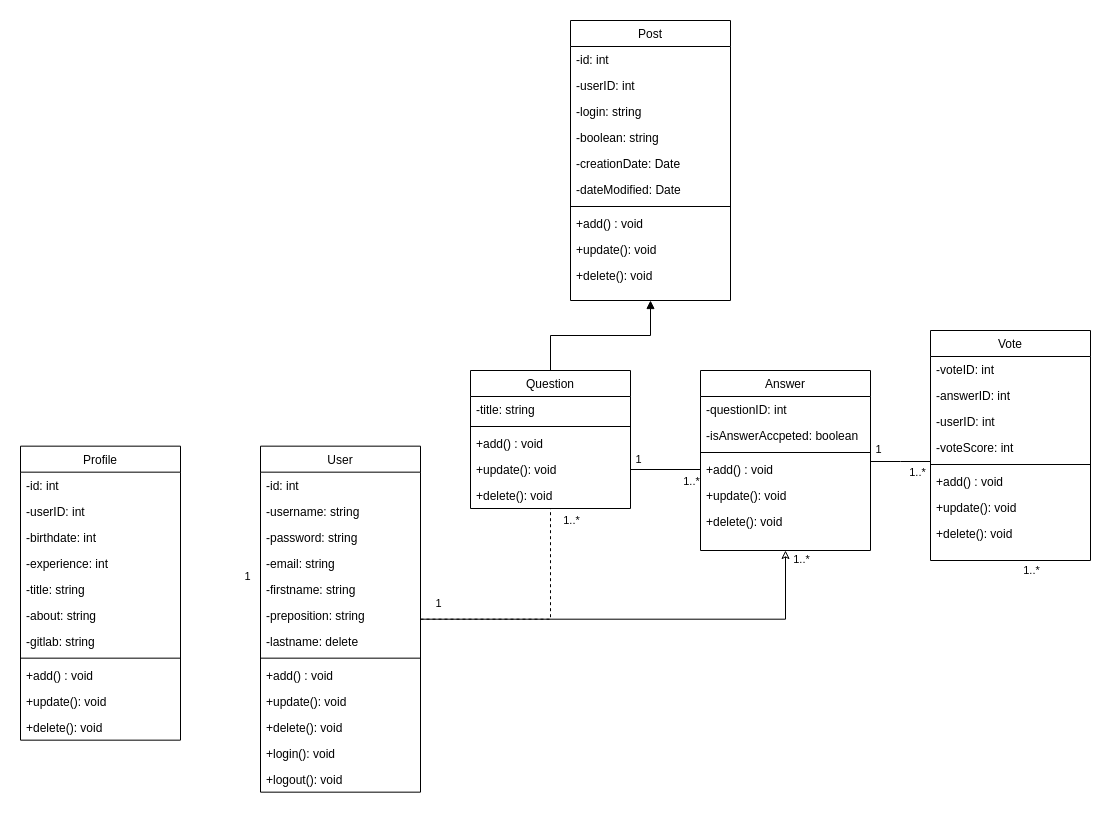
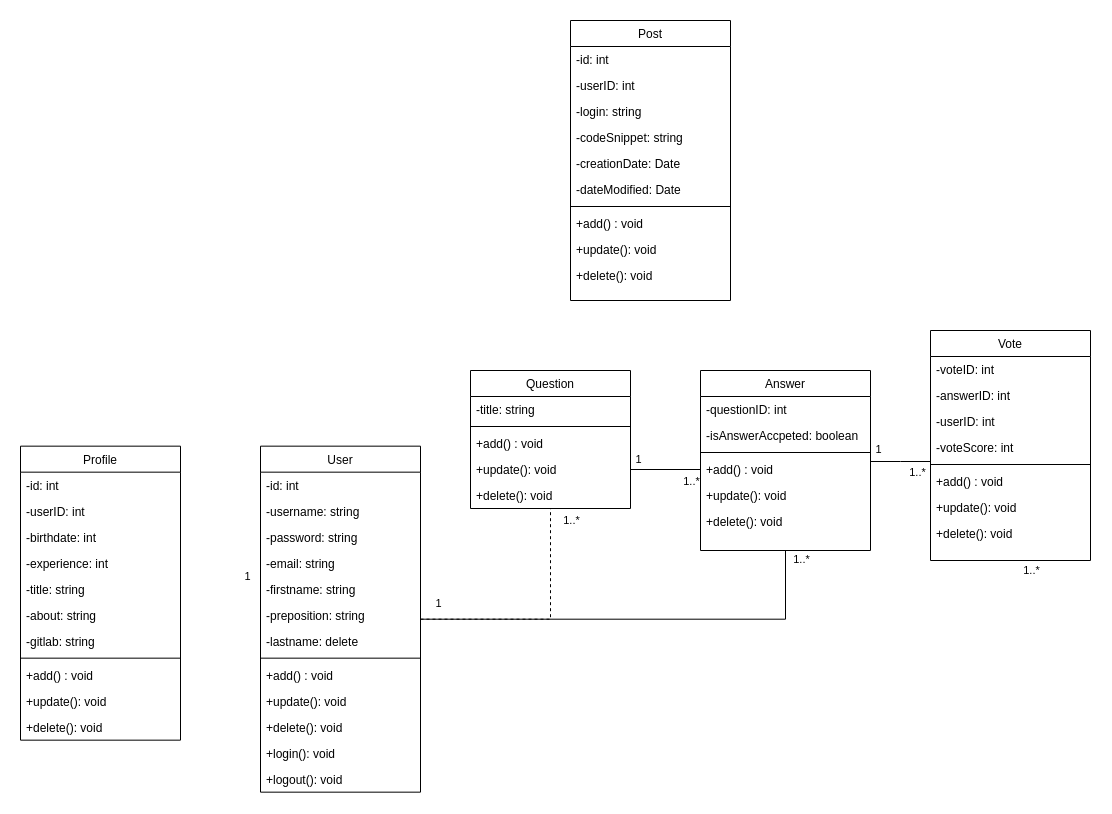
  <mxCell id="0" />
  <mxCell id="1" parent="0" />
  <mxCell id="2" style="edgeStyle=orthogonalEdgeStyle;rounded=0;orthogonalLoop=1;jettySize=auto;html=1;entryX=0.5;entryY=1;entryDx=0;entryDy=0;endArrow=none;endFill=0;dashed=1;" edge="1" parent="1" source="4" target="19"><mxGeometry relative="1" as="geometry"><mxPoint x="560" y="610" as="targetPoint" /></mxGeometry></mxCell>
- <mxCell id="3" style="edgeStyle=orthogonalEdgeStyle;rounded=0;orthogonalLoop=1;jettySize=auto;html=1;entryX=0.5;entryY=1;entryDx=0;entryDy=0;endArrow=classic;endFill=0;" edge="1" parent="1" source="4" target="26"><mxGeometry relative="1" as="geometry" /></mxCell>
+ <mxCell id="3" style="edgeStyle=orthogonalEdgeStyle;rounded=0;orthogonalLoop=1;jettySize=auto;html=1;entryX=0.5;entryY=1;entryDx=0;entryDy=0;endArrow=none;endFill=0;" edge="1" parent="1" source="4" target="26"><mxGeometry relative="1" as="geometry" /></mxCell>
  <mxCell id="4" value="User" style="swimlane;fontStyle=0;align=center;verticalAlign=top;childLayout=stackLayout;horizontal=1;startSize=26;horizontalStack=0;resizeParent=1;resizeLast=0;collapsible=1;marginBottom=0;rounded=0;shadow=0;strokeWidth=1;" vertex="1" parent="1"><mxGeometry x="260" y="445.67" width="160" height="346" as="geometry"><mxRectangle x="550" y="140" width="160" height="26" as="alternateBounds" /></mxGeometry></mxCell>
  <mxCell id="5" value="-id: int" style="text;align=left;verticalAlign=top;spacingLeft=4;spacingRight=4;overflow=hidden;rotatable=0;points=[[0,0.5],[1,0.5]];portConstraint=eastwest;" vertex="1" parent="4"><mxGeometry y="26" width="160" height="26" as="geometry" /></mxCell>
  <mxCell id="6" value="-username: string" style="text;align=left;verticalAlign=top;spacingLeft=4;spacingRight=4;overflow=hidden;rotatable=0;points=[[0,0.5],[1,0.5]];portConstraint=eastwest;rounded=0;shadow=0;html=0;" vertex="1" parent="4"><mxGeometry y="52" width="160" height="26" as="geometry" /></mxCell>
  <mxCell id="7" value="-password: string" style="text;align=left;verticalAlign=top;spacingLeft=4;spacingRight=4;overflow=hidden;rotatable=0;points=[[0,0.5],[1,0.5]];portConstraint=eastwest;rounded=0;shadow=0;html=0;" vertex="1" parent="4"><mxGeometry y="78" width="160" height="26" as="geometry" /></mxCell>
  <mxCell id="8" value="-email: string" style="text;align=left;verticalAlign=top;spacingLeft=4;spacingRight=4;overflow=hidden;rotatable=0;points=[[0,0.5],[1,0.5]];portConstraint=eastwest;rounded=0;shadow=0;html=0;" vertex="1" parent="4"><mxGeometry y="104" width="160" height="26" as="geometry" /></mxCell>
  <mxCell id="9" value="-firstname: string" style="text;align=left;verticalAlign=top;spacingLeft=4;spacingRight=4;overflow=hidden;rotatable=0;points=[[0,0.5],[1,0.5]];portConstraint=eastwest;rounded=0;shadow=0;html=0;" vertex="1" parent="4"><mxGeometry y="130" width="160" height="26" as="geometry" /></mxCell>
  <mxCell id="10" value="-preposition: string" style="text;align=left;verticalAlign=top;spacingLeft=4;spacingRight=4;overflow=hidden;rotatable=0;points=[[0,0.5],[1,0.5]];portConstraint=eastwest;rounded=0;shadow=0;html=0;" vertex="1" parent="4"><mxGeometry y="156" width="160" height="26" as="geometry" /></mxCell>
  <mxCell id="11" value="-lastname: delete" style="text;align=left;verticalAlign=top;spacingLeft=4;spacingRight=4;overflow=hidden;rotatable=0;points=[[0,0.5],[1,0.5]];portConstraint=eastwest;rounded=0;shadow=0;html=0;" vertex="1" parent="4"><mxGeometry y="182" width="160" height="26" as="geometry" /></mxCell>
  <mxCell id="12" value="" style="line;html=1;strokeWidth=1;align=left;verticalAlign=middle;spacingTop=-1;spacingLeft=3;spacingRight=3;rotatable=0;labelPosition=right;points=[];portConstraint=eastwest;" vertex="1" parent="4"><mxGeometry y="208" width="160" height="8" as="geometry" /></mxCell>
  <mxCell id="13" value="+add() : void" style="text;align=left;verticalAlign=top;spacingLeft=4;spacingRight=4;overflow=hidden;rotatable=0;points=[[0,0.5],[1,0.5]];portConstraint=eastwest;rounded=0;shadow=0;html=0;" vertex="1" parent="4"><mxGeometry y="216" width="160" height="26" as="geometry" /></mxCell>
  <mxCell id="14" value="+update(): void" style="text;align=left;verticalAlign=top;spacingLeft=4;spacingRight=4;overflow=hidden;rotatable=0;points=[[0,0.5],[1,0.5]];portConstraint=eastwest;rounded=0;shadow=0;html=0;" vertex="1" parent="4"><mxGeometry y="242" width="160" height="26" as="geometry" /></mxCell>
  <mxCell id="15" value="+delete(): void" style="text;align=left;verticalAlign=top;spacingLeft=4;spacingRight=4;overflow=hidden;rotatable=0;points=[[0,0.5],[1,0.5]];portConstraint=eastwest;rounded=0;shadow=0;html=0;" vertex="1" parent="4"><mxGeometry y="268" width="160" height="26" as="geometry" /></mxCell>
  <mxCell id="16" value="+login(): void" style="text;align=left;verticalAlign=top;spacingLeft=4;spacingRight=4;overflow=hidden;rotatable=0;points=[[0,0.5],[1,0.5]];portConstraint=eastwest;rounded=0;shadow=0;html=0;" vertex="1" parent="4"><mxGeometry y="294" width="160" height="26" as="geometry" /></mxCell>
  <mxCell id="17" value="+logout(): void" style="text;align=left;verticalAlign=top;spacingLeft=4;spacingRight=4;overflow=hidden;rotatable=0;points=[[0,0.5],[1,0.5]];portConstraint=eastwest;rounded=0;shadow=0;html=0;" vertex="1" parent="4"><mxGeometry y="320" width="160" height="26" as="geometry" /></mxCell>
  <mxCell id="18" style="edgeStyle=orthogonalEdgeStyle;rounded=0;orthogonalLoop=1;jettySize=auto;html=1;entryX=0;entryY=0.5;entryDx=0;entryDy=0;startArrow=none;startFill=0;endArrow=none;endFill=0;" edge="1" parent="1" source="23" target="30"><mxGeometry relative="1" as="geometry"><mxPoint x="700" y="285.34" as="targetPoint" /></mxGeometry></mxCell>
  <mxCell id="19" value="Question" style="swimlane;fontStyle=0;align=center;verticalAlign=top;childLayout=stackLayout;horizontal=1;startSize=26;horizontalStack=0;resizeParent=1;resizeLast=0;collapsible=1;marginBottom=0;rounded=0;shadow=0;strokeWidth=1;" vertex="1" parent="1"><mxGeometry x="470" y="370" width="160" height="138" as="geometry"><mxRectangle x="550" y="140" width="160" height="26" as="alternateBounds" /></mxGeometry></mxCell>
  <mxCell id="20" value="-title: string" style="text;align=left;verticalAlign=top;spacingLeft=4;spacingRight=4;overflow=hidden;rotatable=0;points=[[0,0.5],[1,0.5]];portConstraint=eastwest;rounded=0;shadow=0;html=0;" vertex="1" parent="19"><mxGeometry y="26" width="160" height="26" as="geometry" /></mxCell>
  <mxCell id="21" value="" style="line;html=1;strokeWidth=1;align=left;verticalAlign=middle;spacingTop=-1;spacingLeft=3;spacingRight=3;rotatable=0;labelPosition=right;points=[];portConstraint=eastwest;" vertex="1" parent="19"><mxGeometry y="52" width="160" height="8" as="geometry" /></mxCell>
  <mxCell id="22" value="+add() : void" style="text;align=left;verticalAlign=top;spacingLeft=4;spacingRight=4;overflow=hidden;rotatable=0;points=[[0,0.5],[1,0.5]];portConstraint=eastwest;rounded=0;shadow=0;html=0;" vertex="1" parent="19"><mxGeometry y="60" width="160" height="26" as="geometry" /></mxCell>
  <mxCell id="23" value="+update(): void" style="text;align=left;verticalAlign=top;spacingLeft=4;spacingRight=4;overflow=hidden;rotatable=0;points=[[0,0.5],[1,0.5]];portConstraint=eastwest;rounded=0;shadow=0;html=0;" vertex="1" parent="19"><mxGeometry y="86" width="160" height="26" as="geometry" /></mxCell>
  <mxCell id="24" value="+delete(): void" style="text;align=left;verticalAlign=top;spacingLeft=4;spacingRight=4;overflow=hidden;rotatable=0;points=[[0,0.5],[1,0.5]];portConstraint=eastwest;rounded=0;shadow=0;html=0;" vertex="1" parent="19"><mxGeometry y="112" width="160" height="26" as="geometry" /></mxCell>
  <mxCell id="25" style="edgeStyle=orthogonalEdgeStyle;rounded=0;orthogonalLoop=1;jettySize=auto;html=1;endArrow=none;endFill=0;startArrow=none;startFill=0;" edge="1" parent="1"><mxGeometry relative="1" as="geometry"><mxPoint x="870" y="461" as="sourcePoint" /><mxPoint x="930" y="461" as="targetPoint" /><Array as="points"><mxPoint x="900" y="461" /><mxPoint x="900" y="461" /></Array></mxGeometry></mxCell>
  <mxCell id="26" value="Answer" style="swimlane;fontStyle=0;align=center;verticalAlign=top;childLayout=stackLayout;horizontal=1;startSize=26;horizontalStack=0;resizeParent=1;resizeLast=0;collapsible=1;marginBottom=0;rounded=0;shadow=0;strokeWidth=1;" vertex="1" parent="1"><mxGeometry x="700" y="370" width="170" height="180" as="geometry"><mxRectangle x="550" y="140" width="160" height="26" as="alternateBounds" /></mxGeometry></mxCell>
  <mxCell id="27" value="-questionID: int" style="text;align=left;verticalAlign=top;spacingLeft=4;spacingRight=4;overflow=hidden;rotatable=0;points=[[0,0.5],[1,0.5]];portConstraint=eastwest;" vertex="1" parent="26"><mxGeometry y="26" width="170" height="26" as="geometry" /></mxCell>
  <mxCell id="28" value="-isAnswerAccpeted: boolean" style="text;align=left;verticalAlign=top;spacingLeft=4;spacingRight=4;overflow=hidden;rotatable=0;points=[[0,0.5],[1,0.5]];portConstraint=eastwest;rounded=0;shadow=0;html=0;" vertex="1" parent="26"><mxGeometry y="52" width="170" height="26" as="geometry" /></mxCell>
  <mxCell id="29" value="" style="line;html=1;strokeWidth=1;align=left;verticalAlign=middle;spacingTop=-1;spacingLeft=3;spacingRight=3;rotatable=0;labelPosition=right;points=[];portConstraint=eastwest;" vertex="1" parent="26"><mxGeometry y="78" width="170" height="8" as="geometry" /></mxCell>
  <mxCell id="30" value="+add() : void" style="text;align=left;verticalAlign=top;spacingLeft=4;spacingRight=4;overflow=hidden;rotatable=0;points=[[0,0.5],[1,0.5]];portConstraint=eastwest;rounded=0;shadow=0;html=0;" vertex="1" parent="26"><mxGeometry y="86" width="170" height="26" as="geometry" /></mxCell>
  <mxCell id="31" value="+update(): void" style="text;align=left;verticalAlign=top;spacingLeft=4;spacingRight=4;overflow=hidden;rotatable=0;points=[[0,0.5],[1,0.5]];portConstraint=eastwest;rounded=0;shadow=0;html=0;" vertex="1" parent="26"><mxGeometry y="112" width="170" height="26" as="geometry" /></mxCell>
  <mxCell id="32" value="+delete(): void" style="text;align=left;verticalAlign=top;spacingLeft=4;spacingRight=4;overflow=hidden;rotatable=0;points=[[0,0.5],[1,0.5]];portConstraint=eastwest;rounded=0;shadow=0;html=0;" vertex="1" parent="26"><mxGeometry y="138" width="170" height="26" as="geometry" /></mxCell>
  <mxCell id="33" value="Vote" style="swimlane;fontStyle=0;align=center;verticalAlign=top;childLayout=stackLayout;horizontal=1;startSize=26;horizontalStack=0;resizeParent=1;resizeLast=0;collapsible=1;marginBottom=0;rounded=0;shadow=0;strokeWidth=1;" vertex="1" parent="1"><mxGeometry x="930" y="330" width="160" height="230" as="geometry"><mxRectangle x="550" y="140" width="160" height="26" as="alternateBounds" /></mxGeometry></mxCell>
  <mxCell id="34" value="-voteID: int" style="text;align=left;verticalAlign=top;spacingLeft=4;spacingRight=4;overflow=hidden;rotatable=0;points=[[0,0.5],[1,0.5]];portConstraint=eastwest;rounded=0;shadow=0;html=0;" vertex="1" parent="33"><mxGeometry y="26" width="160" height="26" as="geometry" /></mxCell>
  <mxCell id="35" value="-answerID: int" style="text;align=left;verticalAlign=top;spacingLeft=4;spacingRight=4;overflow=hidden;rotatable=0;points=[[0,0.5],[1,0.5]];portConstraint=eastwest;rounded=0;shadow=0;html=0;" vertex="1" parent="33"><mxGeometry y="52" width="160" height="26" as="geometry" /></mxCell>
  <mxCell id="36" value="-userID: int" style="text;align=left;verticalAlign=top;spacingLeft=4;spacingRight=4;overflow=hidden;rotatable=0;points=[[0,0.5],[1,0.5]];portConstraint=eastwest;rounded=0;shadow=0;html=0;" vertex="1" parent="33"><mxGeometry y="78" width="160" height="26" as="geometry" /></mxCell>
  <mxCell id="37" value="-voteScore: int" style="text;align=left;verticalAlign=top;spacingLeft=4;spacingRight=4;overflow=hidden;rotatable=0;points=[[0,0.5],[1,0.5]];portConstraint=eastwest;rounded=0;shadow=0;html=0;" vertex="1" parent="33"><mxGeometry y="104" width="160" height="26" as="geometry" /></mxCell>
  <mxCell id="38" value="" style="line;html=1;strokeWidth=1;align=left;verticalAlign=middle;spacingTop=-1;spacingLeft=3;spacingRight=3;rotatable=0;labelPosition=right;points=[];portConstraint=eastwest;" vertex="1" parent="33"><mxGeometry y="130" width="160" height="8" as="geometry" /></mxCell>
  <mxCell id="39" value="+add() : void" style="text;align=left;verticalAlign=top;spacingLeft=4;spacingRight=4;overflow=hidden;rotatable=0;points=[[0,0.5],[1,0.5]];portConstraint=eastwest;rounded=0;shadow=0;html=0;" vertex="1" parent="33"><mxGeometry y="138" width="160" height="26" as="geometry" /></mxCell>
  <mxCell id="40" value="+update(): void" style="text;align=left;verticalAlign=top;spacingLeft=4;spacingRight=4;overflow=hidden;rotatable=0;points=[[0,0.5],[1,0.5]];portConstraint=eastwest;rounded=0;shadow=0;html=0;" vertex="1" parent="33"><mxGeometry y="164" width="160" height="26" as="geometry" /></mxCell>
  <mxCell id="41" value="+delete(): void" style="text;align=left;verticalAlign=top;spacingLeft=4;spacingRight=4;overflow=hidden;rotatable=0;points=[[0,0.5],[1,0.5]];portConstraint=eastwest;rounded=0;shadow=0;html=0;" vertex="1" parent="33"><mxGeometry y="190" width="160" height="26" as="geometry" /></mxCell>
  <mxCell id="42" value="Profile" style="swimlane;fontStyle=0;align=center;verticalAlign=top;childLayout=stackLayout;horizontal=1;startSize=26;horizontalStack=0;resizeParent=1;resizeLast=0;collapsible=1;marginBottom=0;rounded=0;shadow=0;strokeWidth=1;" vertex="1" parent="1"><mxGeometry x="20" y="445.67" width="160" height="294" as="geometry"><mxRectangle x="550" y="140" width="160" height="26" as="alternateBounds" /></mxGeometry></mxCell>
  <mxCell id="43" value="-id: int" style="text;align=left;verticalAlign=top;spacingLeft=4;spacingRight=4;overflow=hidden;rotatable=0;points=[[0,0.5],[1,0.5]];portConstraint=eastwest;" vertex="1" parent="42"><mxGeometry y="26" width="160" height="26" as="geometry" /></mxCell>
  <mxCell id="44" value="-userID: int" style="text;align=left;verticalAlign=top;spacingLeft=4;spacingRight=4;overflow=hidden;rotatable=0;points=[[0,0.5],[1,0.5]];portConstraint=eastwest;rounded=0;shadow=0;html=0;" vertex="1" parent="42"><mxGeometry y="52" width="160" height="26" as="geometry" /></mxCell>
  <mxCell id="45" value="-birthdate: int" style="text;align=left;verticalAlign=top;spacingLeft=4;spacingRight=4;overflow=hidden;rotatable=0;points=[[0,0.5],[1,0.5]];portConstraint=eastwest;rounded=0;shadow=0;html=0;" vertex="1" parent="42"><mxGeometry y="78" width="160" height="26" as="geometry" /></mxCell>
  <mxCell id="46" value="-experience: int" style="text;align=left;verticalAlign=top;spacingLeft=4;spacingRight=4;overflow=hidden;rotatable=0;points=[[0,0.5],[1,0.5]];portConstraint=eastwest;rounded=0;shadow=0;html=0;" vertex="1" parent="42"><mxGeometry y="104" width="160" height="26" as="geometry" /></mxCell>
  <mxCell id="47" value="-title: string" style="text;align=left;verticalAlign=top;spacingLeft=4;spacingRight=4;overflow=hidden;rotatable=0;points=[[0,0.5],[1,0.5]];portConstraint=eastwest;rounded=0;shadow=0;html=0;" vertex="1" parent="42"><mxGeometry y="130" width="160" height="26" as="geometry" /></mxCell>
  <mxCell id="48" value="-about: string" style="text;align=left;verticalAlign=top;spacingLeft=4;spacingRight=4;overflow=hidden;rotatable=0;points=[[0,0.5],[1,0.5]];portConstraint=eastwest;rounded=0;shadow=0;html=0;" vertex="1" parent="42"><mxGeometry y="156" width="160" height="26" as="geometry" /></mxCell>
  <mxCell id="49" value="-gitlab: string" style="text;align=left;verticalAlign=top;spacingLeft=4;spacingRight=4;overflow=hidden;rotatable=0;points=[[0,0.5],[1,0.5]];portConstraint=eastwest;rounded=0;shadow=0;html=0;" vertex="1" parent="42"><mxGeometry y="182" width="160" height="26" as="geometry" /></mxCell>
  <mxCell id="50" value="" style="line;html=1;strokeWidth=1;align=left;verticalAlign=middle;spacingTop=-1;spacingLeft=3;spacingRight=3;rotatable=0;labelPosition=right;points=[];portConstraint=eastwest;" vertex="1" parent="42"><mxGeometry y="208" width="160" height="8" as="geometry" /></mxCell>
  <mxCell id="51" value="+add() : void" style="text;align=left;verticalAlign=top;spacingLeft=4;spacingRight=4;overflow=hidden;rotatable=0;points=[[0,0.5],[1,0.5]];portConstraint=eastwest;rounded=0;shadow=0;html=0;" vertex="1" parent="42"><mxGeometry y="216" width="160" height="26" as="geometry" /></mxCell>
  <mxCell id="52" value="+update(): void" style="text;align=left;verticalAlign=top;spacingLeft=4;spacingRight=4;overflow=hidden;rotatable=0;points=[[0,0.5],[1,0.5]];portConstraint=eastwest;rounded=0;shadow=0;html=0;" vertex="1" parent="42"><mxGeometry y="242" width="160" height="26" as="geometry" /></mxCell>
  <mxCell id="53" value="+delete(): void" style="text;align=left;verticalAlign=top;spacingLeft=4;spacingRight=4;overflow=hidden;rotatable=0;points=[[0,0.5],[1,0.5]];portConstraint=eastwest;rounded=0;shadow=0;html=0;" vertex="1" parent="42"><mxGeometry y="268" width="160" height="26" as="geometry" /></mxCell>
  <mxCell id="54" value="1" style="edgeLabel;html=1;align=center;verticalAlign=middle;resizable=0;points=[];" vertex="1" connectable="0" parent="1"><mxGeometry x="209.996" y="558.66" as="geometry"><mxPoint x="37" y="17" as="offset" /></mxGeometry></mxCell>
  <mxCell id="55" value="1..*" style="edgeLabel;html=1;align=center;verticalAlign=middle;resizable=0;points=[];" vertex="1" connectable="0" parent="1"><mxGeometry x="570" y="519.999" as="geometry" /></mxCell>
  <mxCell id="56" value="1..*" style="edgeLabel;html=1;align=center;verticalAlign=middle;resizable=0;points=[];" vertex="1" connectable="0" parent="1"><mxGeometry x="800" y="558.659" as="geometry" /></mxCell>
  <mxCell id="57" value="1..*" style="edgeLabel;html=1;align=center;verticalAlign=middle;resizable=0;points=[];" vertex="1" connectable="0" parent="1"><mxGeometry x="1030" y="569.999" as="geometry" /></mxCell>
  <mxCell id="58" value="1" style="edgeLabel;html=1;align=center;verticalAlign=middle;resizable=0;points=[];" vertex="1" connectable="0" parent="1"><mxGeometry x="420.001" y="592.666" as="geometry"><mxPoint x="17" y="10" as="offset" /></mxGeometry></mxCell>
  <mxCell id="59" value="1" style="edgeLabel;html=1;align=center;verticalAlign=middle;resizable=0;points=[];" vertex="1" connectable="0" parent="1"><mxGeometry x="620.001" y="448.656" as="geometry"><mxPoint x="17" y="10" as="offset" /></mxGeometry></mxCell>
  <mxCell id="60" value="1..*" style="edgeLabel;html=1;align=center;verticalAlign=middle;resizable=0;points=[];" vertex="1" connectable="0" parent="1"><mxGeometry x="690.004" y="480.003" as="geometry" /></mxCell>
  <mxCell id="61" value="1" style="edgeLabel;html=1;align=center;verticalAlign=middle;resizable=0;points=[];" vertex="1" connectable="0" parent="1"><mxGeometry x="860.001" y="438.996" as="geometry"><mxPoint x="17" y="10" as="offset" /></mxGeometry></mxCell>
  <mxCell id="62" value="1..*" style="edgeLabel;html=1;align=center;verticalAlign=middle;resizable=0;points=[];" vertex="1" connectable="0" parent="1"><mxGeometry x="890.004" y="470.003" as="geometry"><mxPoint x="26" y="1" as="offset" /></mxGeometry></mxCell>
- <mxCell id="63" style="edgeStyle=orthogonalEdgeStyle;rounded=0;orthogonalLoop=1;jettySize=auto;html=1;entryX=0.5;entryY=0;entryDx=0;entryDy=0;endArrow=none;endFill=0;startArrow=block;startFill=1;" edge="1" parent="1" source="64" target="19"><mxGeometry relative="1" as="geometry" /></mxCell>
  <mxCell id="64" value="Post" style="swimlane;fontStyle=0;align=center;verticalAlign=top;childLayout=stackLayout;horizontal=1;startSize=26;horizontalStack=0;resizeParent=1;resizeLast=0;collapsible=1;marginBottom=0;rounded=0;shadow=0;strokeWidth=1;" vertex="1" parent="1"><mxGeometry x="570" y="20" width="160" height="280" as="geometry"><mxRectangle x="550" y="140" width="160" height="26" as="alternateBounds" /></mxGeometry></mxCell>
  <mxCell id="65" value="-id: int" style="text;align=left;verticalAlign=top;spacingLeft=4;spacingRight=4;overflow=hidden;rotatable=0;points=[[0,0.5],[1,0.5]];portConstraint=eastwest;" vertex="1" parent="64"><mxGeometry y="26" width="160" height="26" as="geometry" /></mxCell>
  <mxCell id="66" value="-userID: int" style="text;align=left;verticalAlign=top;spacingLeft=4;spacingRight=4;overflow=hidden;rotatable=0;points=[[0,0.5],[1,0.5]];portConstraint=eastwest;rounded=0;shadow=0;html=0;" vertex="1" parent="64"><mxGeometry y="52" width="160" height="26" as="geometry" /></mxCell>
  <mxCell id="67" value="-login: string" style="text;align=left;verticalAlign=top;spacingLeft=4;spacingRight=4;overflow=hidden;rotatable=0;points=[[0,0.5],[1,0.5]];portConstraint=eastwest;rounded=0;shadow=0;html=0;" vertex="1" parent="64"><mxGeometry y="78" width="160" height="26" as="geometry" /></mxCell>
- <mxCell id="68" value="-boolean: string" style="text;align=left;verticalAlign=top;spacingLeft=4;spacingRight=4;overflow=hidden;rotatable=0;points=[[0,0.5],[1,0.5]];portConstraint=eastwest;rounded=0;shadow=0;html=0;" vertex="1" parent="64"><mxGeometry y="104" width="160" height="26" as="geometry" /></mxCell>
+ <mxCell id="68" value="-codeSnippet: string" style="text;align=left;verticalAlign=top;spacingLeft=4;spacingRight=4;overflow=hidden;rotatable=0;points=[[0,0.5],[1,0.5]];portConstraint=eastwest;rounded=0;shadow=0;html=0;" vertex="1" parent="64"><mxGeometry y="104" width="160" height="26" as="geometry" /></mxCell>
  <mxCell id="69" value="-creationDate: Date" style="text;align=left;verticalAlign=top;spacingLeft=4;spacingRight=4;overflow=hidden;rotatable=0;points=[[0,0.5],[1,0.5]];portConstraint=eastwest;rounded=0;shadow=0;html=0;" vertex="1" parent="64"><mxGeometry y="130" width="160" height="26" as="geometry" /></mxCell>
  <mxCell id="70" value="-dateModified: Date" style="text;align=left;verticalAlign=top;spacingLeft=4;spacingRight=4;overflow=hidden;rotatable=0;points=[[0,0.5],[1,0.5]];portConstraint=eastwest;rounded=0;shadow=0;html=0;" vertex="1" parent="64"><mxGeometry y="156" width="160" height="26" as="geometry" /></mxCell>
  <mxCell id="71" value="" style="line;html=1;strokeWidth=1;align=left;verticalAlign=middle;spacingTop=-1;spacingLeft=3;spacingRight=3;rotatable=0;labelPosition=right;points=[];portConstraint=eastwest;" vertex="1" parent="64"><mxGeometry y="182" width="160" height="8" as="geometry" /></mxCell>
  <mxCell id="72" value="+add() : void" style="text;align=left;verticalAlign=top;spacingLeft=4;spacingRight=4;overflow=hidden;rotatable=0;points=[[0,0.5],[1,0.5]];portConstraint=eastwest;rounded=0;shadow=0;html=0;" vertex="1" parent="64"><mxGeometry y="190" width="160" height="26" as="geometry" /></mxCell>
  <mxCell id="73" value="+update(): void" style="text;align=left;verticalAlign=top;spacingLeft=4;spacingRight=4;overflow=hidden;rotatable=0;points=[[0,0.5],[1,0.5]];portConstraint=eastwest;rounded=0;shadow=0;html=0;" vertex="1" parent="64"><mxGeometry y="216" width="160" height="26" as="geometry" /></mxCell>
  <mxCell id="74" value="+delete(): void" style="text;align=left;verticalAlign=top;spacingLeft=4;spacingRight=4;overflow=hidden;rotatable=0;points=[[0,0.5],[1,0.5]];portConstraint=eastwest;rounded=0;shadow=0;html=0;" vertex="1" parent="64"><mxGeometry y="242" width="160" height="26" as="geometry" /></mxCell>
